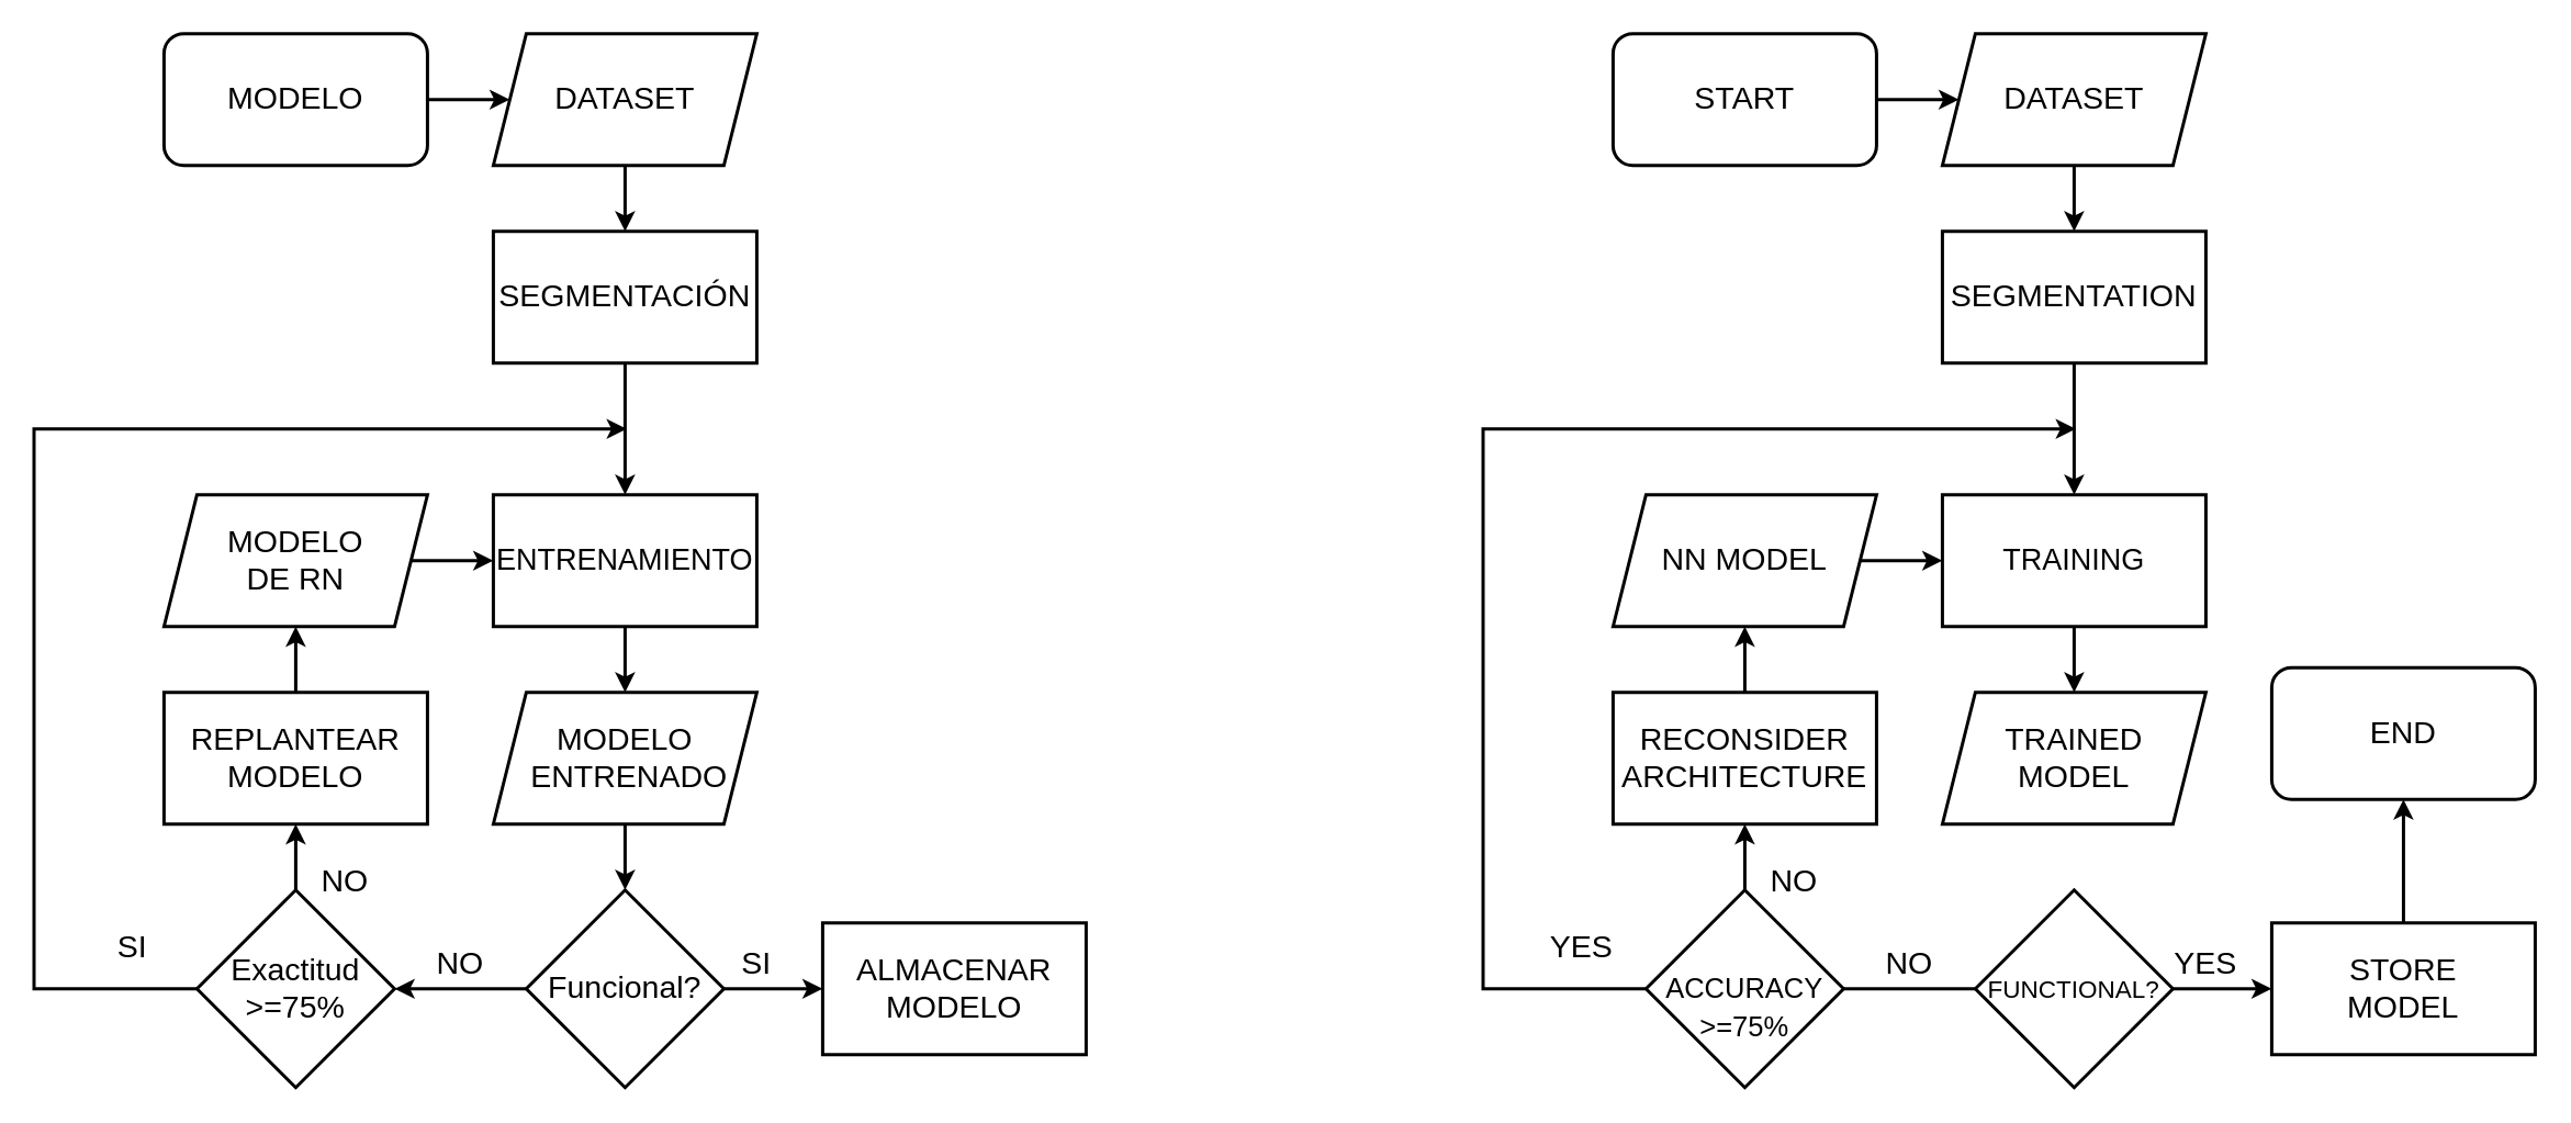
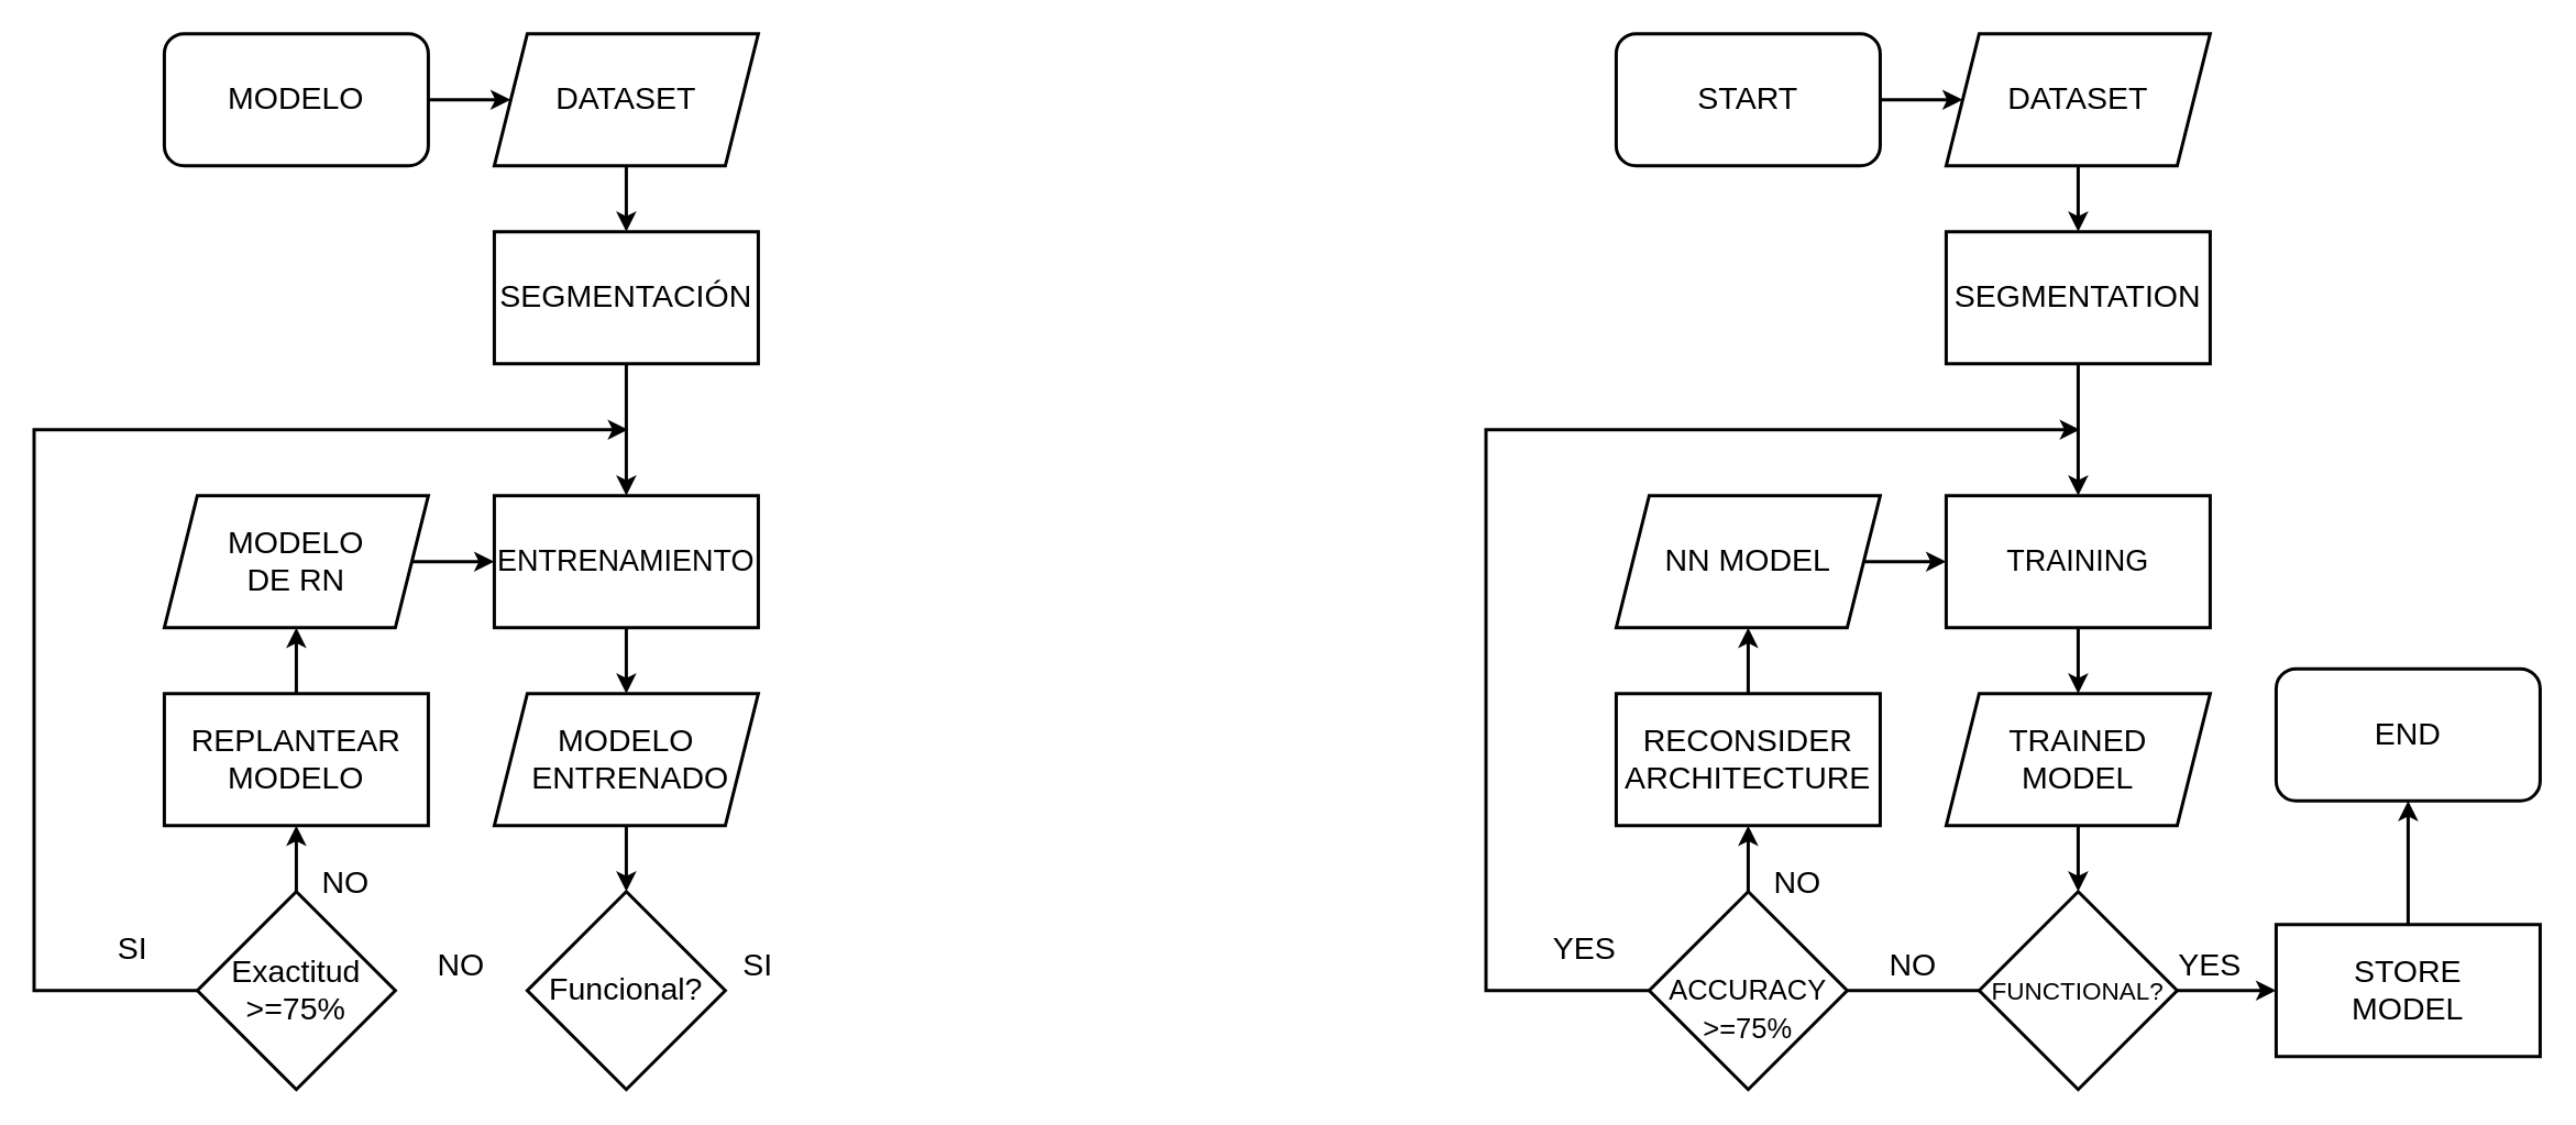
  <mxCell id="0" />
  <mxCell id="1" parent="0" />
  <mxCell id="2" value="" style="edgeStyle=orthogonalEdgeStyle;rounded=0;orthogonalLoop=1;jettySize=auto;html=1;strokeWidth=2;fontSize=19;" parent="1" source="3" target="7" edge="1"><mxGeometry relative="1" as="geometry" /></mxCell>
  <mxCell id="3" value="&lt;font style=&quot;font-size: 19px;&quot;&gt;MODELO&lt;/font&gt;" style="rounded=1;whiteSpace=wrap;html=1;strokeWidth=2;fontSize=19;" parent="1" vertex="1"><mxGeometry x="98.94" y="20" width="160" height="80" as="geometry" /></mxCell>
  <mxCell id="4" value="" style="edgeStyle=orthogonalEdgeStyle;rounded=0;orthogonalLoop=1;jettySize=auto;html=1;strokeWidth=2;fontSize=19;entryX=0.5;entryY=0;entryDx=0;entryDy=0;" parent="1" source="5" target="9" edge="1"><mxGeometry relative="1" as="geometry"><mxPoint x="378.94" y="260" as="targetPoint" /></mxGeometry></mxCell>
  <mxCell id="5" value="&lt;font style=&quot;font-size: 19px;&quot;&gt;SEGMENTACIÓN&lt;/font&gt;" style="rounded=0;whiteSpace=wrap;html=1;strokeWidth=2;fontSize=19;" parent="1" vertex="1"><mxGeometry x="298.94" y="140" width="160" height="80" as="geometry" /></mxCell>
  <mxCell id="6" value="" style="edgeStyle=orthogonalEdgeStyle;rounded=0;orthogonalLoop=1;jettySize=auto;html=1;strokeWidth=2;fontSize=19;" parent="1" source="7" target="5" edge="1"><mxGeometry relative="1" as="geometry" /></mxCell>
  <mxCell id="7" value="&lt;font style=&quot;font-size: 19px;&quot;&gt;DATASET&lt;/font&gt;" style="shape=parallelogram;perimeter=parallelogramPerimeter;whiteSpace=wrap;html=1;fixedSize=1;strokeWidth=2;fontSize=19;" parent="1" vertex="1"><mxGeometry x="298.94" y="20" width="160" height="80" as="geometry" /></mxCell>
  <mxCell id="8" value="" style="edgeStyle=orthogonalEdgeStyle;rounded=0;orthogonalLoop=1;jettySize=auto;html=1;strokeWidth=2;fontSize=19;" parent="1" source="9" target="13" edge="1"><mxGeometry relative="1" as="geometry" /></mxCell>
  <mxCell id="9" value="&lt;font style=&quot;font-size: 18px;&quot;&gt;ENTRENAMIENTO&lt;/font&gt;" style="whiteSpace=wrap;html=1;rounded=0;strokeWidth=2;fontSize=19;" parent="1" vertex="1"><mxGeometry x="298.94" y="300" width="160" height="80" as="geometry" /></mxCell>
  <mxCell id="10" value="" style="edgeStyle=orthogonalEdgeStyle;rounded=0;orthogonalLoop=1;jettySize=auto;html=1;fontSize=19;strokeWidth=2;" parent="1" source="11" target="9" edge="1"><mxGeometry relative="1" as="geometry" /></mxCell>
  <mxCell id="11" value="&lt;font style=&quot;font-size: 19px;&quot;&gt;MODELO&lt;br style=&quot;font-size: 19px;&quot;&gt;DE RN&lt;br style=&quot;font-size: 19px;&quot;&gt;&lt;/font&gt;" style="shape=parallelogram;perimeter=parallelogramPerimeter;whiteSpace=wrap;html=1;fixedSize=1;strokeWidth=2;fontSize=19;" parent="1" vertex="1"><mxGeometry x="98.94" y="300" width="160" height="80" as="geometry" /></mxCell>
  <mxCell id="12" value="" style="edgeStyle=orthogonalEdgeStyle;rounded=0;orthogonalLoop=1;jettySize=auto;html=1;strokeWidth=2;fontSize=19;" parent="1" source="13" target="16" edge="1"><mxGeometry relative="1" as="geometry" /></mxCell>
  <mxCell id="13" value="&lt;font style=&quot;font-size: 19px;&quot;&gt;MODELO&lt;br style=&quot;font-size: 19px;&quot;&gt;&amp;nbsp;ENTRENADO&lt;br style=&quot;font-size: 19px;&quot;&gt;&lt;/font&gt;" style="shape=parallelogram;perimeter=parallelogramPerimeter;whiteSpace=wrap;html=1;fixedSize=1;strokeWidth=2;fontSize=19;" parent="1" vertex="1"><mxGeometry x="298.94" y="420" width="160" height="80" as="geometry" /></mxCell>
- <mxCell id="14" value="" style="edgeStyle=orthogonalEdgeStyle;rounded=0;orthogonalLoop=1;jettySize=auto;html=1;strokeWidth=2;fontSize=19;" parent="1" source="16" target="17" edge="1"><mxGeometry relative="1" as="geometry" /></mxCell>
- <mxCell id="15" value="" style="edgeStyle=orthogonalEdgeStyle;rounded=0;orthogonalLoop=1;jettySize=auto;html=1;strokeWidth=2;fontSize=19;" parent="1" source="16" target="21" edge="1"><mxGeometry relative="1" as="geometry" /></mxCell>
  <mxCell id="16" value="Funcional?" style="rhombus;whiteSpace=wrap;html=1;fontSize=19;strokeWidth=2;" parent="1" vertex="1"><mxGeometry x="318.94" y="540" width="120" height="120" as="geometry" /></mxCell>
- <mxCell id="17" value="&lt;font style=&quot;font-size: 19px;&quot;&gt;ALMACENAR &lt;br style=&quot;font-size: 19px;&quot;&gt;MODELO&lt;br style=&quot;font-size: 19px;&quot;&gt;&lt;/font&gt;" style="rounded=0;whiteSpace=wrap;html=1;strokeWidth=2;fontSize=19;" parent="1" vertex="1"><mxGeometry x="498.94" y="560" width="160" height="80" as="geometry" /></mxCell>
  <mxCell id="18" value="&lt;font style=&quot;font-size: 19px;&quot;&gt;SI&lt;/font&gt;" style="text;html=1;strokeColor=none;fillColor=none;align=center;verticalAlign=middle;whiteSpace=wrap;rounded=0;strokeWidth=2;fontSize=19;" parent="1" vertex="1"><mxGeometry x="428.94" y="570" width="60" height="30" as="geometry" /></mxCell>
  <mxCell id="19" value="" style="edgeStyle=orthogonalEdgeStyle;rounded=0;orthogonalLoop=1;jettySize=auto;html=1;strokeWidth=2;fontSize=19;" parent="1" source="21" target="23" edge="1"><mxGeometry relative="1" as="geometry" /></mxCell>
  <mxCell id="20" style="edgeStyle=orthogonalEdgeStyle;rounded=0;orthogonalLoop=1;jettySize=auto;html=1;strokeWidth=2;fontSize=19;exitX=0;exitY=0.5;exitDx=0;exitDy=0;" parent="1" source="21" edge="1"><mxGeometry relative="1" as="geometry"><mxPoint x="380" y="260" as="targetPoint" /><Array as="points"><mxPoint x="20" y="600" /><mxPoint x="20" y="260" /></Array><mxPoint x="110" y="630" as="sourcePoint" /></mxGeometry></mxCell>
  <mxCell id="21" value="Exactitud&lt;br style=&quot;font-size: 19px;&quot;&gt;&amp;gt;=75%" style="rhombus;whiteSpace=wrap;html=1;fontSize=19;strokeWidth=2;" parent="1" vertex="1"><mxGeometry x="118.94" y="540" width="120" height="120" as="geometry" /></mxCell>
  <mxCell id="22" style="edgeStyle=orthogonalEdgeStyle;rounded=0;orthogonalLoop=1;jettySize=auto;html=1;fontSize=19;strokeWidth=2;" parent="1" source="23" target="11" edge="1"><mxGeometry relative="1" as="geometry" /></mxCell>
  <mxCell id="23" value="&lt;span style=&quot;font-size: 19px;&quot;&gt;REPLANTEAR MODELO&lt;/span&gt;" style="whiteSpace=wrap;html=1;rounded=0;strokeWidth=2;fontSize=19;" parent="1" vertex="1"><mxGeometry x="98.94" y="420" width="160" height="80" as="geometry" /></mxCell>
  <mxCell id="24" value="&lt;font style=&quot;font-size: 19px;&quot;&gt;NO&lt;/font&gt;" style="text;html=1;strokeColor=none;fillColor=none;align=center;verticalAlign=middle;whiteSpace=wrap;rounded=0;strokeWidth=2;fontSize=19;" parent="1" vertex="1"><mxGeometry x="248.94" y="570" width="60" height="30" as="geometry" /></mxCell>
  <mxCell id="25" value="&lt;font style=&quot;font-size: 19px;&quot;&gt;SI&lt;/font&gt;" style="text;html=1;strokeColor=none;fillColor=none;align=center;verticalAlign=middle;whiteSpace=wrap;rounded=0;strokeWidth=2;fontSize=19;" parent="1" vertex="1"><mxGeometry x="50" y="560" width="60" height="30" as="geometry" /></mxCell>
  <mxCell id="26" value="&lt;font style=&quot;font-size: 19px;&quot;&gt;NO&lt;/font&gt;" style="text;html=1;strokeColor=none;fillColor=none;align=center;verticalAlign=middle;whiteSpace=wrap;rounded=0;strokeWidth=2;fontSize=19;" parent="1" vertex="1"><mxGeometry x="178.94" y="520" width="60" height="30" as="geometry" /></mxCell>
  <mxCell id="27" value="" style="edgeStyle=orthogonalEdgeStyle;rounded=0;orthogonalLoop=1;jettySize=auto;html=1;strokeWidth=2;fontSize=19;" edge="1" parent="1" source="28" target="32"><mxGeometry relative="1" as="geometry" /></mxCell>
  <mxCell id="28" value="&lt;font style=&quot;font-size: 19px;&quot;&gt;START&lt;/font&gt;" style="rounded=1;whiteSpace=wrap;html=1;strokeWidth=2;fontSize=19;" vertex="1" parent="1"><mxGeometry x="978.94" y="20" width="160" height="80" as="geometry" /></mxCell>
  <mxCell id="29" value="" style="edgeStyle=orthogonalEdgeStyle;rounded=0;orthogonalLoop=1;jettySize=auto;html=1;strokeWidth=2;fontSize=19;entryX=0.5;entryY=0;entryDx=0;entryDy=0;" edge="1" parent="1" source="30" target="34"><mxGeometry relative="1" as="geometry"><mxPoint x="1258.94" y="260" as="targetPoint" /></mxGeometry></mxCell>
  <mxCell id="30" value="&lt;font style=&quot;font-size: 19px;&quot;&gt;SEGMENTATION&lt;/font&gt;" style="rounded=0;whiteSpace=wrap;html=1;strokeWidth=2;fontSize=19;" vertex="1" parent="1"><mxGeometry x="1178.94" y="140" width="160" height="80" as="geometry" /></mxCell>
  <mxCell id="31" value="" style="edgeStyle=orthogonalEdgeStyle;rounded=0;orthogonalLoop=1;jettySize=auto;html=1;strokeWidth=2;fontSize=19;" edge="1" parent="1" source="32" target="30"><mxGeometry relative="1" as="geometry" /></mxCell>
  <mxCell id="32" value="&lt;font style=&quot;font-size: 19px;&quot;&gt;DATASET&lt;/font&gt;" style="shape=parallelogram;perimeter=parallelogramPerimeter;whiteSpace=wrap;html=1;fixedSize=1;strokeWidth=2;fontSize=19;" vertex="1" parent="1"><mxGeometry x="1178.94" y="20" width="160" height="80" as="geometry" /></mxCell>
  <mxCell id="33" value="" style="edgeStyle=orthogonalEdgeStyle;rounded=0;orthogonalLoop=1;jettySize=auto;html=1;strokeWidth=2;fontSize=19;" edge="1" parent="1" source="34" target="38"><mxGeometry relative="1" as="geometry" /></mxCell>
  <mxCell id="34" value="&lt;font style=&quot;font-size: 18px;&quot;&gt;TRAINING&lt;/font&gt;" style="whiteSpace=wrap;html=1;rounded=0;strokeWidth=2;fontSize=19;" vertex="1" parent="1"><mxGeometry x="1178.94" y="300" width="160" height="80" as="geometry" /></mxCell>
  <mxCell id="35" value="" style="edgeStyle=orthogonalEdgeStyle;rounded=0;orthogonalLoop=1;jettySize=auto;html=1;fontSize=19;strokeWidth=2;" edge="1" parent="1" source="36" target="34"><mxGeometry relative="1" as="geometry" /></mxCell>
  <mxCell id="36" value="&lt;font style=&quot;font-size: 19px;&quot;&gt;NN MODEL&lt;br style=&quot;font-size: 19px;&quot;&gt;&lt;/font&gt;" style="shape=parallelogram;perimeter=parallelogramPerimeter;whiteSpace=wrap;html=1;fixedSize=1;strokeWidth=2;fontSize=19;" vertex="1" parent="1"><mxGeometry x="978.94" y="300" width="160" height="80" as="geometry" /></mxCell>
+ <mxCell id="37" value="" style="edgeStyle=orthogonalEdgeStyle;rounded=0;orthogonalLoop=1;jettySize=auto;html=1;strokeWidth=2;fontSize=19;" edge="1" parent="1" source="38" target="41"><mxGeometry relative="1" as="geometry" /></mxCell>
  <mxCell id="38" value="&lt;font style=&quot;font-size: 19px;&quot;&gt;TRAINED &lt;br&gt;MODEL&lt;br style=&quot;font-size: 19px;&quot;&gt;&lt;/font&gt;" style="shape=parallelogram;perimeter=parallelogramPerimeter;whiteSpace=wrap;html=1;fixedSize=1;strokeWidth=2;fontSize=19;" vertex="1" parent="1"><mxGeometry x="1178.94" y="420" width="160" height="80" as="geometry" /></mxCell>
  <mxCell id="39" value="" style="edgeStyle=orthogonalEdgeStyle;rounded=0;orthogonalLoop=1;jettySize=auto;html=1;strokeWidth=2;fontSize=19;" edge="1" parent="1" source="41" target="43"><mxGeometry relative="1" as="geometry" /></mxCell>
  <mxCell id="40" value="" style="edgeStyle=orthogonalEdgeStyle;rounded=0;orthogonalLoop=1;jettySize=auto;html=1;strokeWidth=2;fontSize=19;endArrow=none;" edge="1" parent="1" source="41" target="47"><mxGeometry relative="1" as="geometry" /></mxCell>
  <mxCell id="41" value="&lt;font style=&quot;font-size: 15px;&quot;&gt;FUNCTIONAL?&lt;/font&gt;" style="rhombus;whiteSpace=wrap;html=1;fontSize=19;strokeWidth=2;" vertex="1" parent="1"><mxGeometry x="1198.94" y="540" width="120" height="120" as="geometry" /></mxCell>
  <mxCell id="42" value="" style="edgeStyle=orthogonalEdgeStyle;rounded=0;orthogonalLoop=1;jettySize=auto;html=1;strokeWidth=2;fontSize=19;" edge="1" parent="1" source="43" target="53"><mxGeometry relative="1" as="geometry" /></mxCell>
  <mxCell id="43" value="&lt;font style=&quot;font-size: 19px;&quot;&gt;STORE&lt;br&gt;MODEL&lt;br style=&quot;font-size: 19px;&quot;&gt;&lt;/font&gt;" style="rounded=0;whiteSpace=wrap;html=1;strokeWidth=2;fontSize=19;" vertex="1" parent="1"><mxGeometry x="1378.94" y="560" width="160" height="80" as="geometry" /></mxCell>
  <mxCell id="44" value="&lt;font style=&quot;font-size: 19px;&quot;&gt;YES&lt;/font&gt;" style="text;html=1;strokeColor=none;fillColor=none;align=center;verticalAlign=middle;whiteSpace=wrap;rounded=0;strokeWidth=2;fontSize=19;" vertex="1" parent="1"><mxGeometry x="1308.94" y="570" width="60" height="30" as="geometry" /></mxCell>
  <mxCell id="45" value="" style="edgeStyle=orthogonalEdgeStyle;rounded=0;orthogonalLoop=1;jettySize=auto;html=1;strokeWidth=2;fontSize=19;" edge="1" parent="1" source="47" target="49"><mxGeometry relative="1" as="geometry" /></mxCell>
  <mxCell id="46" style="edgeStyle=orthogonalEdgeStyle;rounded=0;orthogonalLoop=1;jettySize=auto;html=1;strokeWidth=2;fontSize=19;exitX=0;exitY=0.5;exitDx=0;exitDy=0;" edge="1" parent="1" source="47"><mxGeometry relative="1" as="geometry"><mxPoint x="1260" y="260" as="targetPoint" /><Array as="points"><mxPoint x="900" y="600" /><mxPoint x="900" y="260" /></Array><mxPoint x="990" y="630" as="sourcePoint" /></mxGeometry></mxCell>
  <mxCell id="47" value="&lt;font style=&quot;font-size: 17px;&quot;&gt;&lt;br&gt;ACCURACY&lt;br style=&quot;&quot;&gt;&amp;gt;=75%&lt;/font&gt;" style="rhombus;whiteSpace=wrap;html=1;fontSize=19;strokeWidth=2;" vertex="1" parent="1"><mxGeometry x="998.94" y="540" width="120" height="120" as="geometry" /></mxCell>
  <mxCell id="48" style="edgeStyle=orthogonalEdgeStyle;rounded=0;orthogonalLoop=1;jettySize=auto;html=1;fontSize=19;strokeWidth=2;" edge="1" parent="1" source="49" target="36"><mxGeometry relative="1" as="geometry" /></mxCell>
  <mxCell id="49" value="&lt;div class=&quot;flex flex-grow flex-col gap-3&quot;&gt;&lt;div class=&quot;min-h-[20px] flex items-start overflow-x-auto whitespace-pre-wrap break-words flex-col gap-4&quot;&gt;&lt;div class=&quot;markdown prose w-full break-words dark:prose-invert light&quot;&gt;&lt;p&gt;&lt;font style=&quot;font-size: 19px;&quot;&gt;RECONSIDER ARCHITECTURE&lt;/font&gt;&lt;/p&gt;&lt;/div&gt;&lt;/div&gt;&lt;/div&gt;" style="whiteSpace=wrap;html=1;rounded=0;strokeWidth=2;fontSize=19;" vertex="1" parent="1"><mxGeometry x="978.94" y="420" width="160" height="80" as="geometry" /></mxCell>
  <mxCell id="50" value="&lt;font style=&quot;font-size: 19px;&quot;&gt;NO&lt;/font&gt;" style="text;html=1;strokeColor=none;fillColor=none;align=center;verticalAlign=middle;whiteSpace=wrap;rounded=0;strokeWidth=2;fontSize=19;" vertex="1" parent="1"><mxGeometry x="1128.94" y="570" width="60" height="30" as="geometry" /></mxCell>
  <mxCell id="51" value="&lt;font style=&quot;font-size: 19px;&quot;&gt;YES&lt;/font&gt;" style="text;html=1;strokeColor=none;fillColor=none;align=center;verticalAlign=middle;whiteSpace=wrap;rounded=0;strokeWidth=2;fontSize=19;" vertex="1" parent="1"><mxGeometry x="930" y="560" width="60" height="30" as="geometry" /></mxCell>
  <mxCell id="52" value="&lt;font style=&quot;font-size: 19px;&quot;&gt;NO&lt;/font&gt;" style="text;html=1;strokeColor=none;fillColor=none;align=center;verticalAlign=middle;whiteSpace=wrap;rounded=0;strokeWidth=2;fontSize=19;" vertex="1" parent="1"><mxGeometry x="1058.94" y="520" width="60" height="30" as="geometry" /></mxCell>
  <mxCell id="53" value="END" style="rounded=1;whiteSpace=wrap;html=1;strokeWidth=2;fontSize=19;" vertex="1" parent="1"><mxGeometry x="1378.94" y="405" width="160" height="80" as="geometry" /></mxCell>
